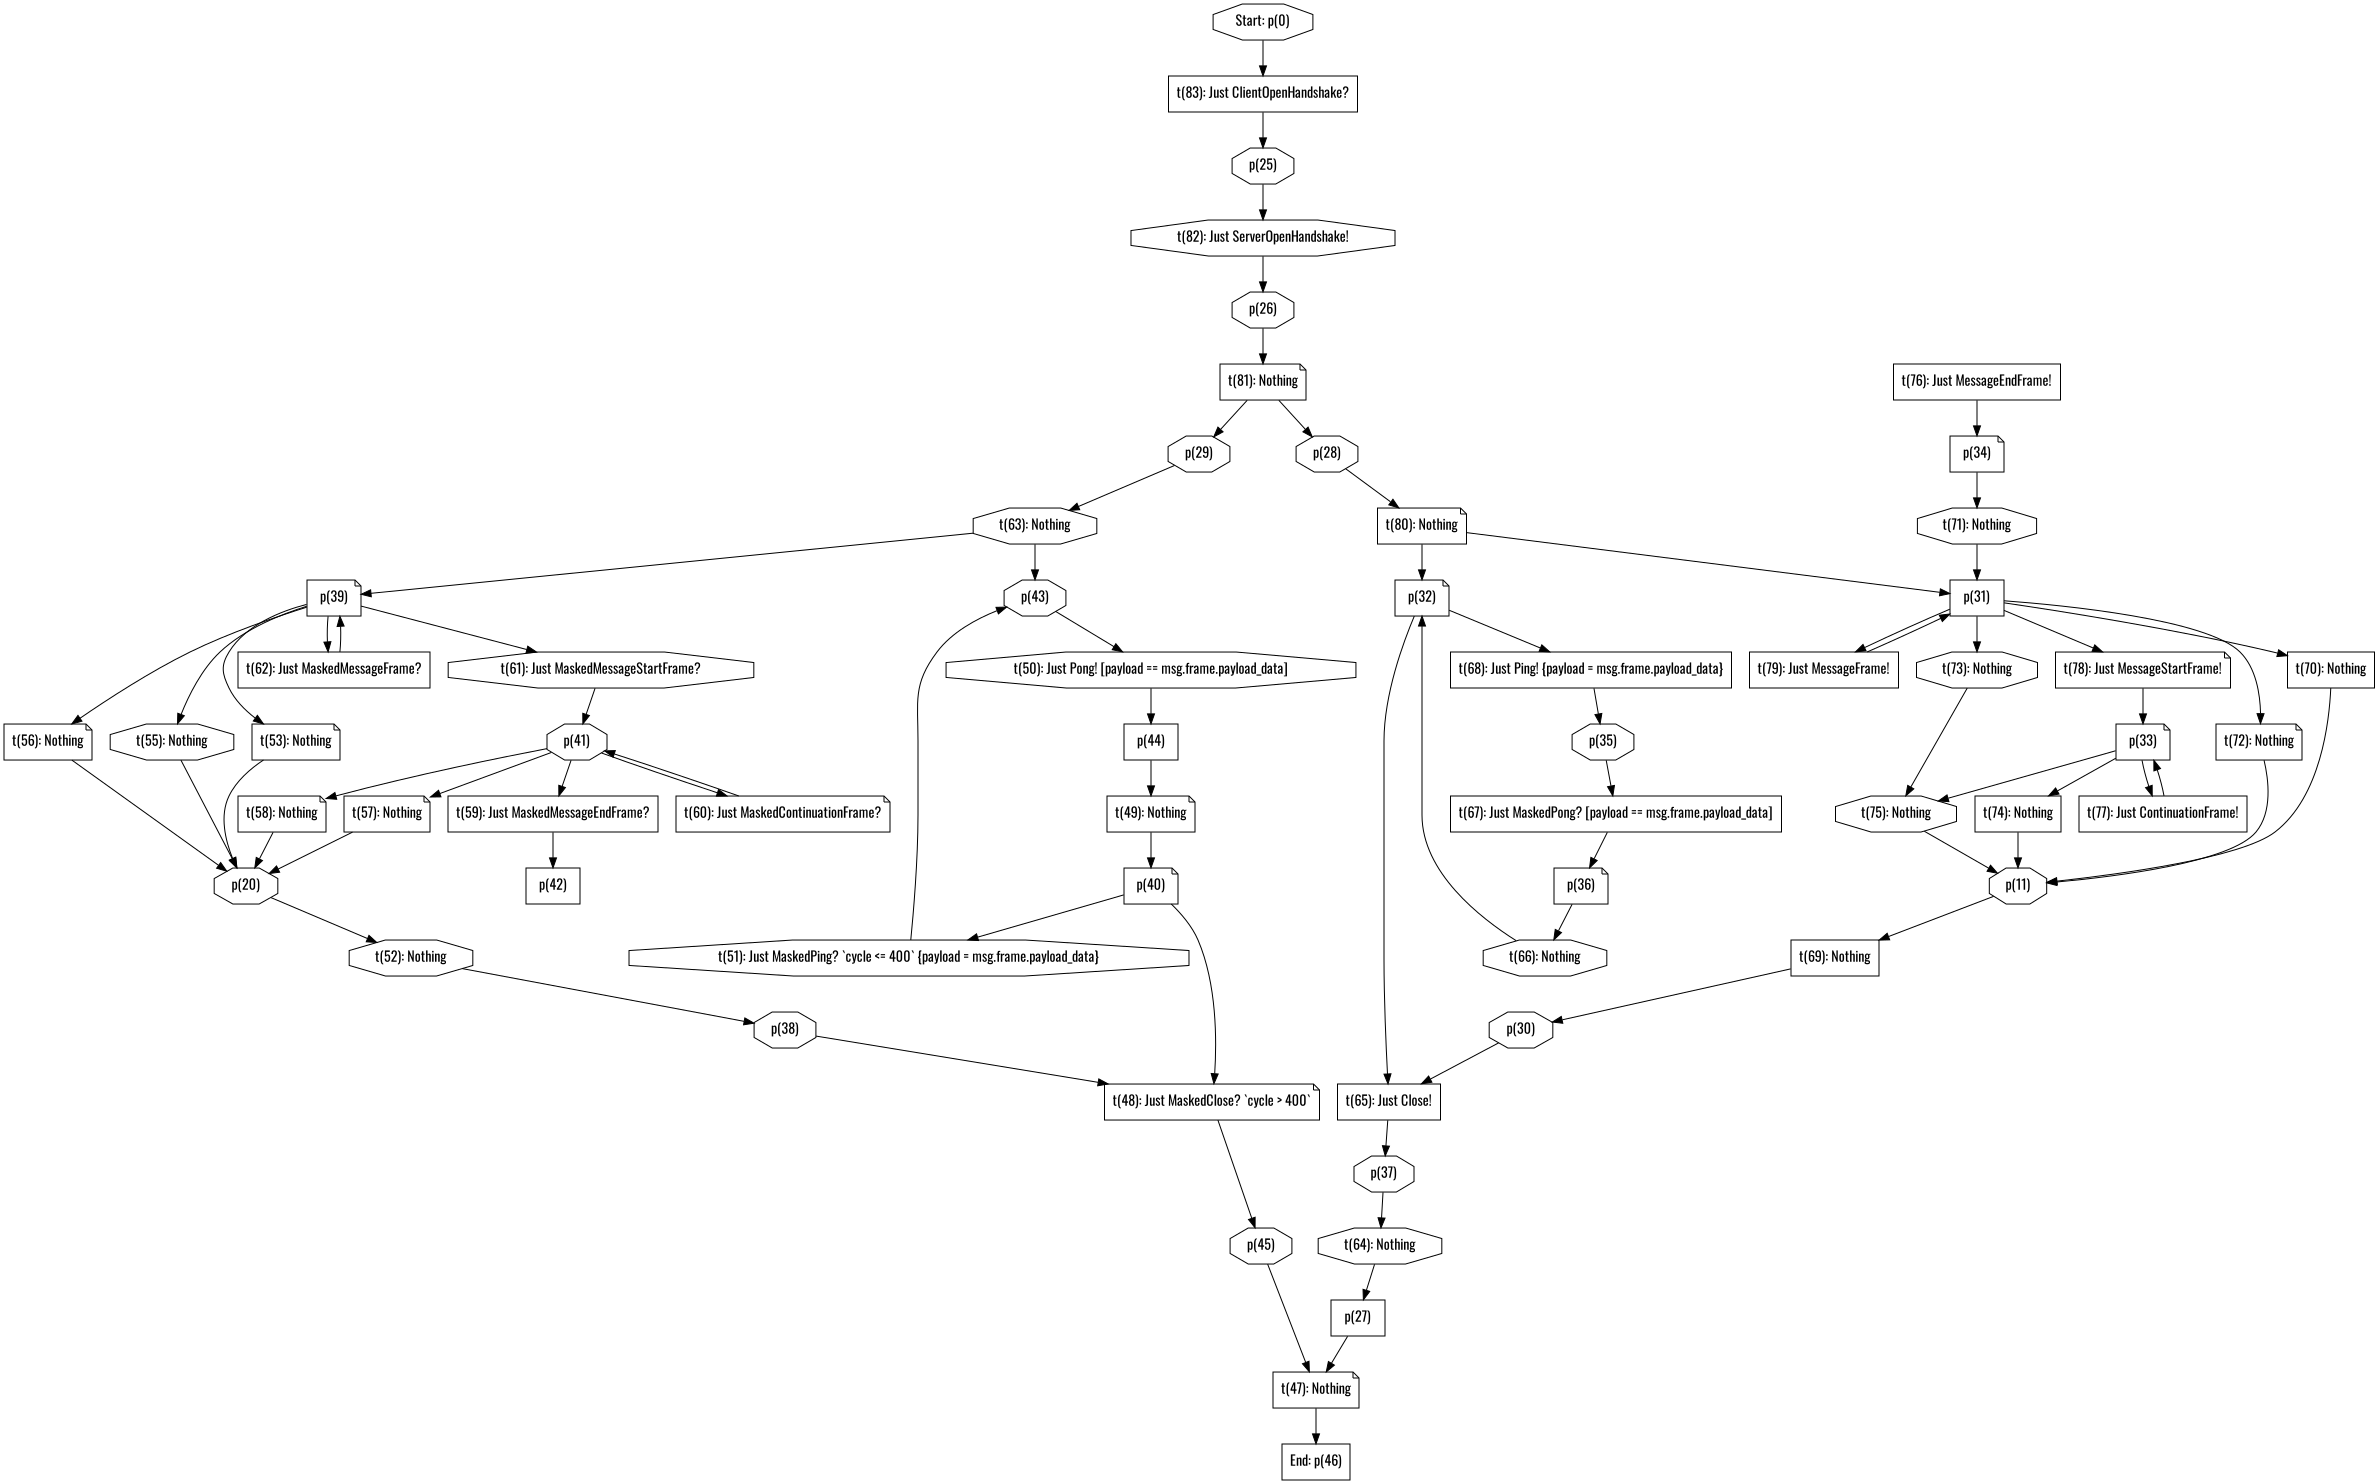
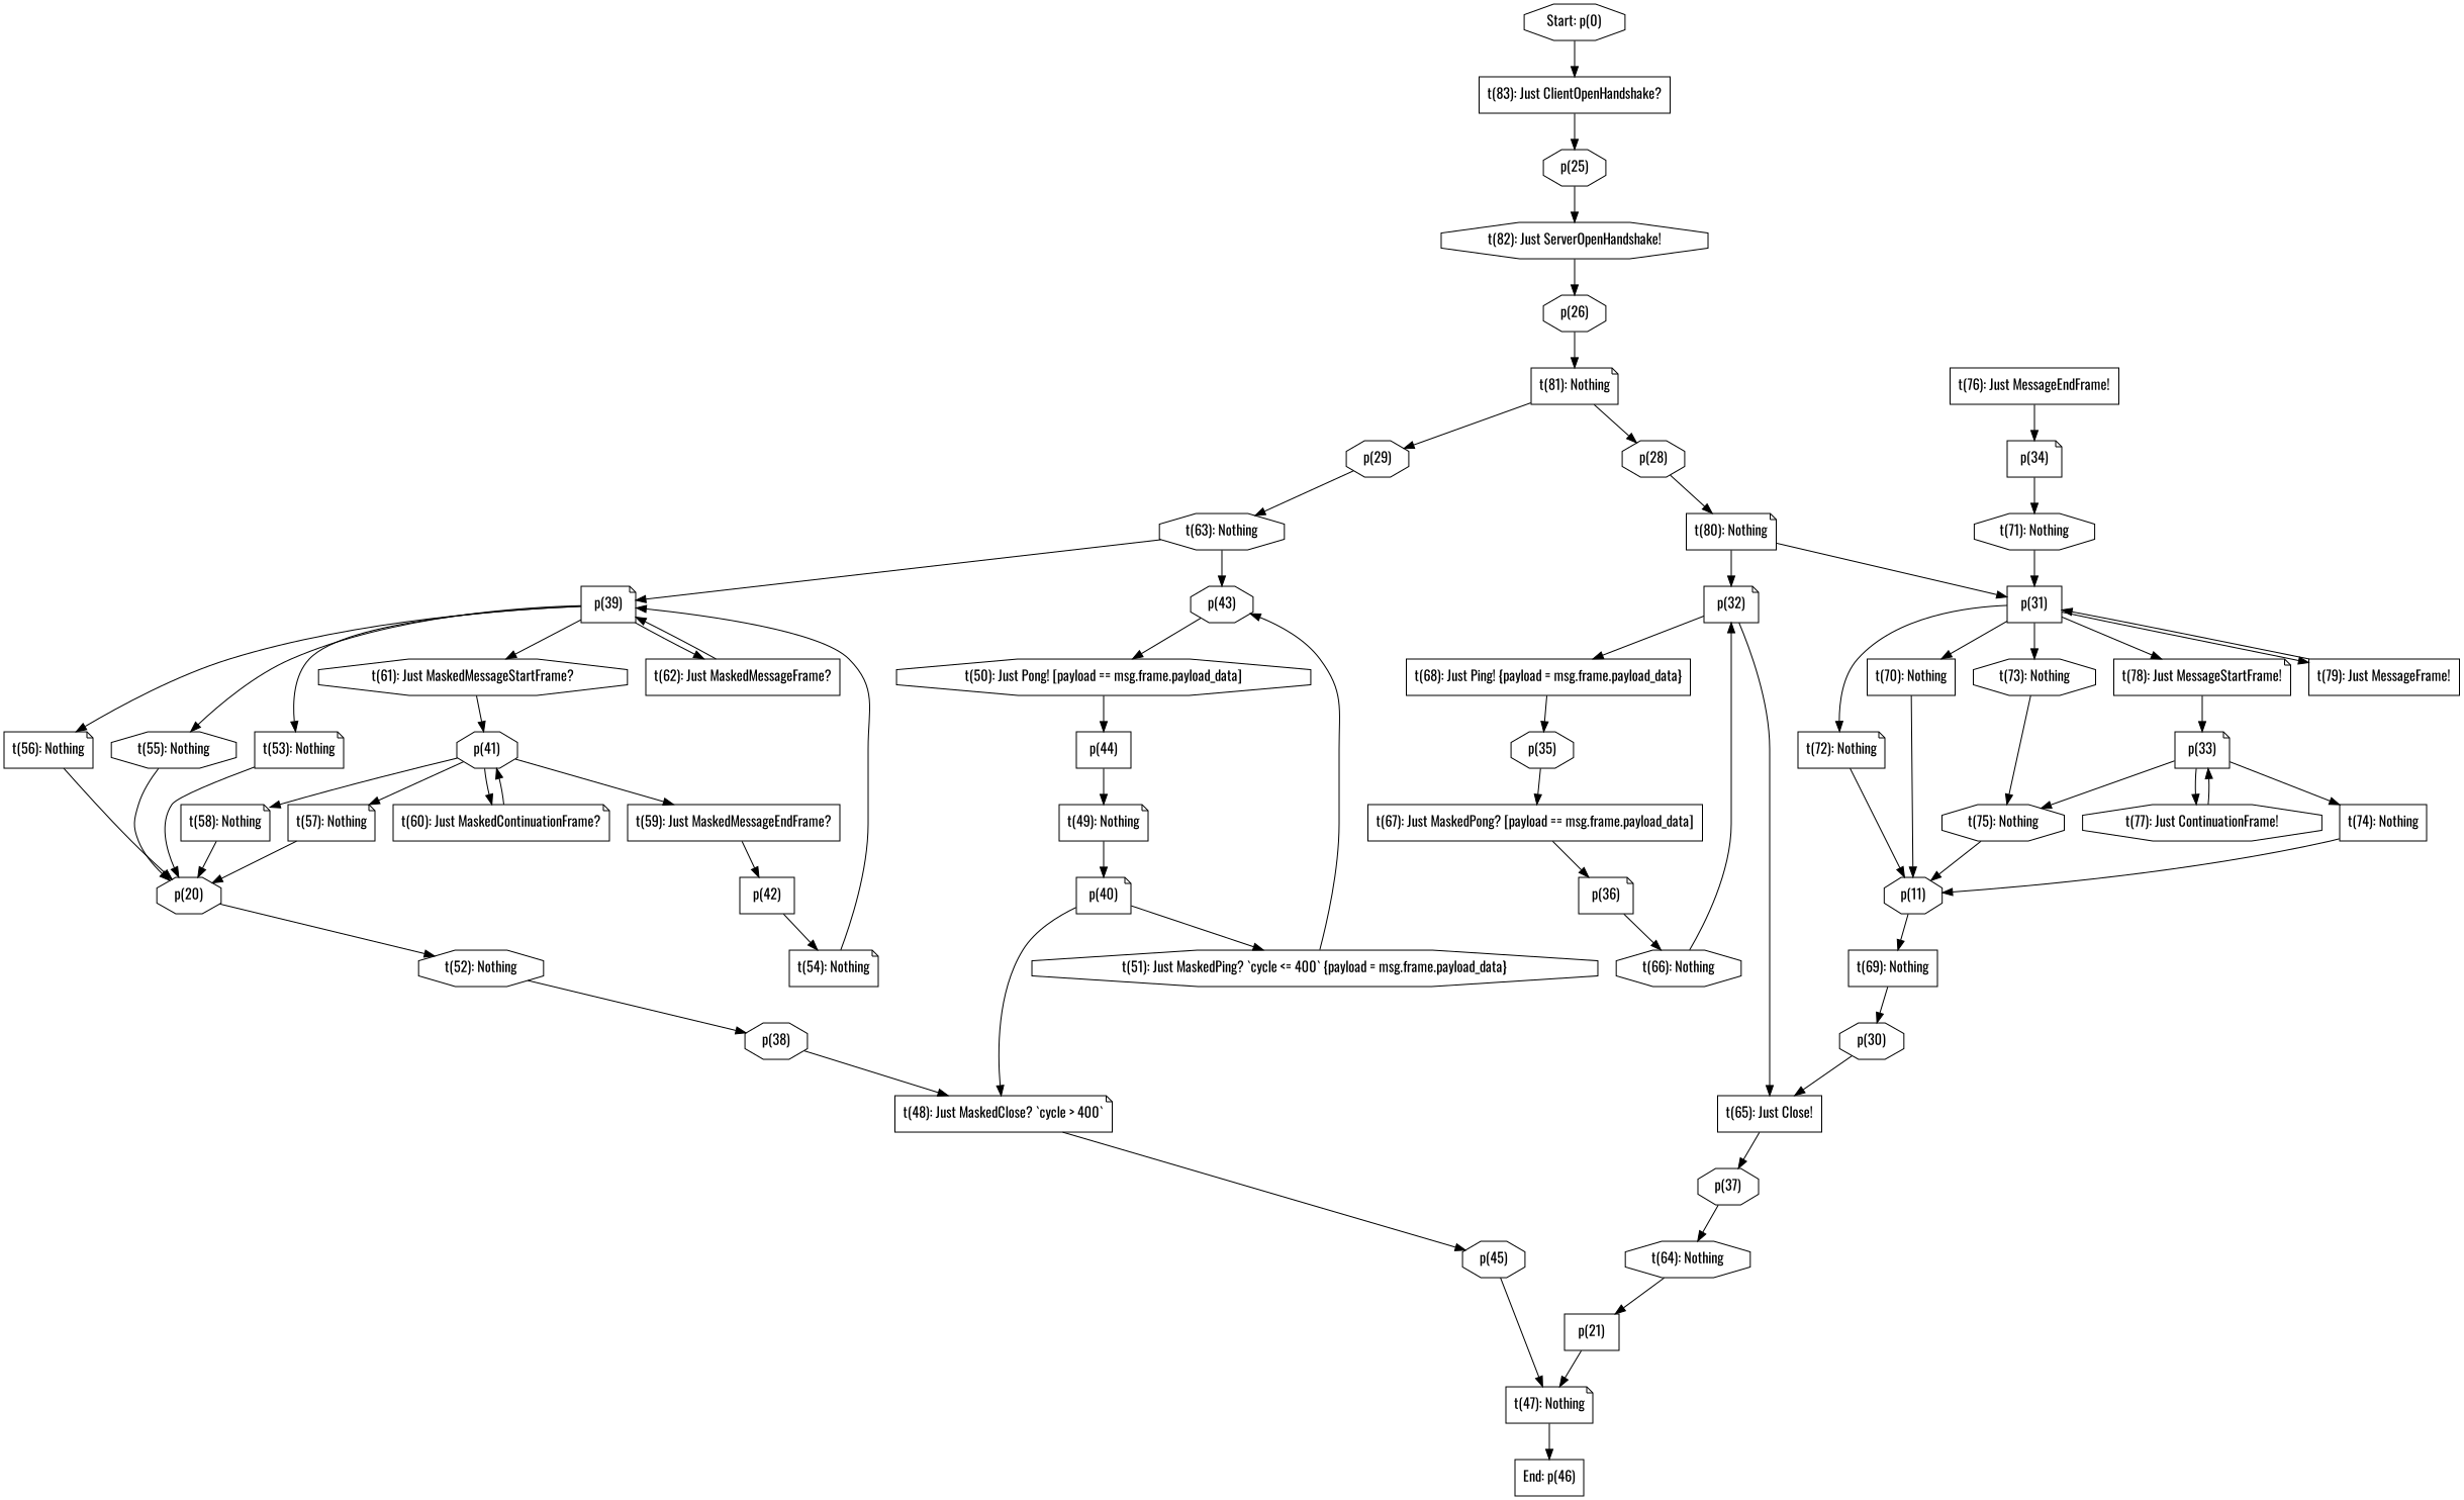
  digraph {
    fontname=Oswald
    node [fontname=Oswald shape=octagon]
    edge [fontname=Oswald]
    n1 [label="Start: p(0)"]
    n2 [label="t(83\): Just ClientOpenHandshake?" shape=box]
    n3 [label="p(25)"]
    n4 [label="t(82\): Just ServerOpenHandshake!"]
    n5 [label="p(26)"]
    n6 [label="t(81\): Nothing" shape=note]
    n7 [label="p(28)"]
    n8 [label="p(29)"]
    n9 [label="t(80\): Nothing" shape=note]
    n10 [label="p(31)" shape=box]
    n11 [label="p(32)" shape=note]
    n12 [label="t(63\): Nothing"]
    n13 [label="p(39)" shape=note]
    n14 [label="p(43)"]
    n15 [label="t(79\): Just MessageFrame!" shape=box]
    n16 [label="t(78\): Just MessageStartFrame!" shape=note]
    n17 [label="t(73\): Nothing"]
    n18 [label="t(72\): Nothing" shape=note]
    n19 [label="t(70\): Nothing" shape=box]
    n20 [label="p(33)" shape=note]
    n21 [label="t(75\): Nothing"]
    n22 [label="p(11)"]
    n23 [label="t(68\): Just Ping! {payload = msg.frame.payload_data}" shape=box]
    n24 [label="t(65\): Just Close!" shape=box]
    n25 [label="p(35)"]
    n26 [label="p(37)"]
-   n27 [label="t(77\): Just ContinuationFrame!" shape=box]
+   n27 [label="t(77\): Just ContinuationFrame!"]
    n28 [label="t(74\): Nothing" shape=box]
    n29 [label="t(76\): Just MessageEndFrame!" shape=box]
    n30 [label="p(34)" shape=note]
    n31 [label="t(71\): Nothing"]
    n32 [label="t(69\): Nothing" shape=box]
    n33 [label="p(30)"]
    n34 [label="t(67\): Just MaskedPong? [payload == msg.frame.payload_data]" shape=box]
    n35 [label="p(36)" shape=note]
    n36 [label="t(66\): Nothing"]
    n37 [label="t(64\): Nothing"]
-   n38 [label="p(27)" shape=box]
+   n38 [label="p(21)" shape=box]
    n39 [label="t(47\): Nothing" shape=note]
    n40 [label="End: p(46)" shape=box]
    n41 [label="t(62\): Just MaskedMessageFrame?" shape=box]
    n42 [label="t(61\): Just MaskedMessageStartFrame?"]
    n43 [label="t(56\): Nothing" shape=note]
    n44 [label="t(55\): Nothing"]
    n45 [label="t(53\): Nothing" shape=note]
    n46 [label="p(41)"]
    n47 [label="p(20)"]
    n48 [label="p(40)" shape=note]
    n49 [label="t(51\): Just MaskedPing? `cycle <= 400` {payload = msg.frame.payload_data}"]
    n50 [label="t(48\): Just MaskedClose? `cycle > 400`" shape=note]
    n51 [label="p(45)"]
    n52 [label="t(60\): Just MaskedContinuationFrame?" shape=note]
    n53 [label="t(59\): Just MaskedMessageEndFrame?" shape=box]
    n54 [label="t(58\): Nothing" shape=note]
    n55 [label="t(57\): Nothing" shape=note]
    n56 [label="p(42)" shape=box]
+   n57 [label="t(54\): Nothing" shape=note]
    n58 [label="t(52\): Nothing"]
    n59 [label="p(38)"]
    n60 [label="t(50\): Just Pong! [payload == msg.frame.payload_data]"]
    n61 [label="p(44)" shape=box]
    n62 [label="t(49\): Nothing" shape=note]
    n1 -> n2
    n2 -> n3
    n3 -> n4
    n4 -> n5
    n5 -> n6
    n6 -> n7
    n6 -> n8
    n7 -> n9
    n8 -> n12
    n9 -> n10
    n9 -> n11
    n10 -> n15
    n10 -> n16
    n10 -> n17
    n10 -> n18
    n10 -> n19
    n11 -> n23
    n11 -> n24
    n12 -> n13
    n12 -> n14
    n13 -> n41
    n13 -> n42
    n13 -> n43
    n13 -> n44
    n13 -> n45
    n14 -> n60
    n15 -> n10
    n16 -> n20
    n17 -> n21
    n18 -> n22
    n19 -> n22
    n20 -> n21
    n20 -> n27
    n20 -> n28
    n21 -> n22
    n22 -> n32
    n23 -> n25
    n24 -> n26
    n25 -> n34
    n26 -> n37
    n27 -> n20
    n28 -> n22
    n29 -> n30
    n30 -> n31
    n31 -> n10
    n32 -> n33
    n33 -> n24
    n34 -> n35
    n35 -> n36
    n36 -> n11
    n37 -> n38
    n38 -> n39
    n39 -> n40
    n41 -> n13
    n42 -> n46
    n43 -> n47
    n44 -> n47
    n45 -> n47
    n46 -> n52
    n46 -> n53
    n46 -> n54
    n46 -> n55
    n47 -> n58
    n48 -> n49
    n48 -> n50
    n49 -> n14
    n50 -> n51
    n51 -> n39
    n52 -> n46
    n53 -> n56
    n54 -> n47
    n55 -> n47
+   n56 -> n57
+   n57 -> n13
    n58 -> n59
    n59 -> n50
    n60 -> n61
    n61 -> n62
    n62 -> n48
  }
